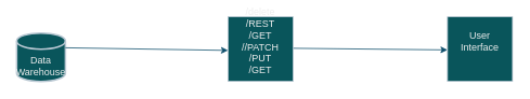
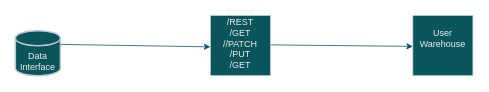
  <mxCell id="0" />
  <mxCell id="1" parent="0" />
  <mxCell id="2" value="" style="strokeWidth=2;html=1;shape=mxgraph.flowchart.database;whiteSpace=wrap;labelBackgroundColor=none;fillColor=#09555B;strokeColor=#BAC8D3;fontColor=#EEEEEE;" vertex="1" parent="1"><mxGeometry x="20" y="40" width="60" height="60" as="geometry" /></mxCell>
- <mxCell id="3" value="Data Warehouse" style="text;html=1;align=center;verticalAlign=middle;whiteSpace=wrap;rounded=0;labelBackgroundColor=none;fontColor=#EEEEEE;" vertex="1" parent="1"><mxGeometry x="20" y="66" width="60" height="30" as="geometry" /></mxCell>
+ <mxCell id="3" value="Data Interface" style="text;html=1;align=center;verticalAlign=middle;whiteSpace=wrap;rounded=0;labelBackgroundColor=none;fontColor=#EEEEEE;" vertex="1" parent="1"><mxGeometry x="20" y="66" width="60" height="30" as="geometry" /></mxCell>
  <mxCell id="4" value="" style="whiteSpace=wrap;html=1;aspect=fixed;strokeColor=#BAC8D3;fontColor=#EEEEEE;fillColor=#09555B;" vertex="1" parent="1"><mxGeometry x="550" y="20" width="80" height="80" as="geometry" /></mxCell>
- <mxCell id="5" value="User Interface" style="text;html=1;align=center;verticalAlign=middle;whiteSpace=wrap;rounded=0;labelBackgroundColor=none;fontColor=#EEEEEE;" vertex="1" parent="1"><mxGeometry x="560" y="35" width="60" height="30" as="geometry" /></mxCell>
+ <mxCell id="5" value="User Warehouse" style="text;html=1;align=center;verticalAlign=middle;whiteSpace=wrap;rounded=0;labelBackgroundColor=none;fontColor=#EEEEEE;" vertex="1" parent="1"><mxGeometry x="560" y="35" width="60" height="30" as="geometry" /></mxCell>
  <mxCell id="6" value="REST APIs" style="text;html=1;align=center;verticalAlign=middle;whiteSpace=wrap;rounded=0;labelBackgroundColor=none;fontColor=#EEEEEE;" vertex="1" parent="1"><mxGeometry x="280" y="50" width="60" height="30" as="geometry" /></mxCell>
  <mxCell id="7" value="" style="endArrow=classic;html=1;rounded=0;strokeColor=#0B4D6A;entryX=0;entryY=0.75;entryDx=0;entryDy=0;" edge="1" parent="1"><mxGeometry width="50" height="50" relative="1" as="geometry"><mxPoint x="80" y="58.37" as="sourcePoint" /><mxPoint x="280" y="61.63" as="targetPoint" /></mxGeometry></mxCell>
  <mxCell id="8" value="" style="endArrow=classic;html=1;rounded=0;strokeColor=#0B4D6A;entryX=0.025;entryY=0.588;entryDx=0;entryDy=0;entryPerimeter=0;" edge="1" parent="1"><mxGeometry width="50" height="50" relative="1" as="geometry"><mxPoint x="358" y="58.99" as="sourcePoint" /><mxPoint x="550" y="61.01" as="targetPoint" /></mxGeometry></mxCell>
  <mxCell id="9" value="" style="whiteSpace=wrap;html=1;aspect=fixed;strokeColor=#BAC8D3;fontColor=#EEEEEE;fillColor=#09555B;" vertex="1" parent="1"><mxGeometry x="280" y="20" width="80" height="80" as="geometry" /></mxCell>
  <mxCell id="10" value="&lt;div&gt;/delete&lt;/div&gt;&lt;div&gt;/REST&lt;/div&gt;&lt;div&gt;/GET&lt;/div&gt;&lt;div&gt;//PATCH&lt;/div&gt;&lt;div&gt;/PUT&lt;br&gt;/GET&lt;br&gt;&lt;/div&gt;" style="text;html=1;align=center;verticalAlign=middle;whiteSpace=wrap;rounded=0;labelBackgroundColor=none;fontColor=#EEEEEE;" vertex="1" parent="1"><mxGeometry x="290" y="35" width="60" height="30" as="geometry" /></mxCell>
